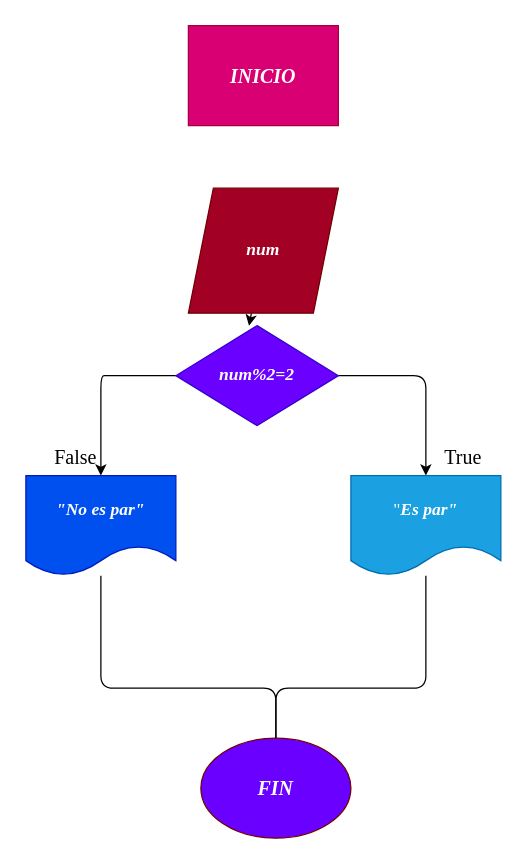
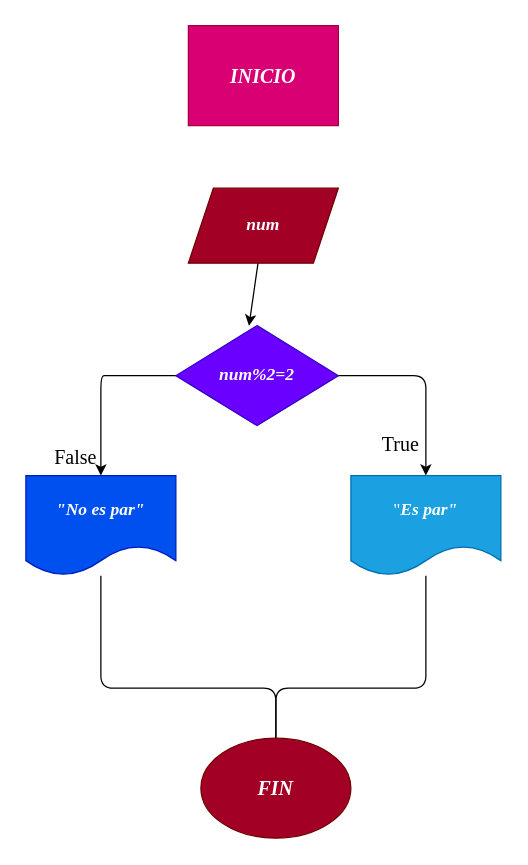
  <mxCell id="0" />
  <mxCell id="1" parent="0" />
  <mxCell id="2" value="INICIO" style="whiteSpace=wrap;html=1;fontFamily=Georgia;fontStyle=3;fontSize=16;fillColor=#d80073;fontColor=#ffffff;strokeColor=#A50040;rounded=0;" parent="1" vertex="1"><mxGeometry x="150" y="20" width="120" height="80" as="geometry" /></mxCell>
  <mxCell id="3" style="edgeStyle=none;html=1;entryX=0.45;entryY=0.002;entryDx=0;entryDy=0;entryPerimeter=0;" parent="1" source="4" target="7" edge="1"><mxGeometry relative="1" as="geometry"><mxPoint x="210" y="230" as="targetPoint" /></mxGeometry></mxCell>
- <mxCell id="4" value="num" style="shape=parallelogram;perimeter=parallelogramPerimeter;whiteSpace=wrap;html=1;fixedSize=1;fontFamily=Georgia;fontStyle=3;fontSize=14;fillColor=#a20025;fontColor=#ffffff;strokeColor=#6F0000;" parent="1" vertex="1"><mxGeometry x="150" y="150" width="120" height="100" as="geometry" /></mxCell>
+ <mxCell id="4" value="num" style="shape=parallelogram;perimeter=parallelogramPerimeter;whiteSpace=wrap;html=1;fixedSize=1;fontFamily=Georgia;fontStyle=3;fontSize=14;fillColor=#a20025;fontColor=#ffffff;strokeColor=#6F0000;" parent="1" vertex="1"><mxGeometry x="150" y="150" width="120" height="60" as="geometry" /></mxCell>
  <mxCell id="5" value="" style="edgeStyle=none;html=1;" edge="1" parent="1" source="7"><mxGeometry relative="1" as="geometry"><mxPoint x="80" y="380" as="targetPoint" /><Array as="points"><mxPoint x="90" y="300" /><mxPoint x="80" y="300" /><mxPoint x="80" y="350" /></Array></mxGeometry></mxCell>
  <mxCell id="6" value="" style="edgeStyle=none;html=1;entryX=0.5;entryY=0;entryDx=0;entryDy=0;" edge="1" parent="1" source="7" target="11"><mxGeometry relative="1" as="geometry"><mxPoint x="340" y="370" as="targetPoint" /><Array as="points"><mxPoint x="340" y="300" /></Array></mxGeometry></mxCell>
  <mxCell id="7" value="&lt;font face=&quot;Georgia&quot; style=&quot;font-size: 14px;&quot;&gt;&lt;b&gt;&lt;i&gt;num%2=2&lt;/i&gt;&lt;/b&gt;&lt;/font&gt;" style="rhombus;whiteSpace=wrap;html=1;fillColor=#6a00ff;fontColor=#ffffff;strokeColor=#3700CC;" parent="1" vertex="1"><mxGeometry x="140" y="260" width="130" height="80" as="geometry" /></mxCell>
  <mxCell id="8" value="" style="edgeStyle=none;html=1;fontFamily=Tahoma;fontSize=14;" edge="1" parent="1" source="9"><mxGeometry relative="1" as="geometry"><mxPoint x="220" y="600" as="targetPoint" /><Array as="points"><mxPoint x="80" y="550" /><mxPoint x="220" y="550" /></Array></mxGeometry></mxCell>
  <mxCell id="9" value="&quot;No es par&quot;" style="shape=document;whiteSpace=wrap;html=1;boundedLbl=1;fontFamily=Tahoma;fontStyle=3;fontSize=14;fillColor=#0050ef;fontColor=#ffffff;strokeColor=#001DBC;" vertex="1" parent="1"><mxGeometry x="20" y="380" width="120" height="80" as="geometry" /></mxCell>
  <mxCell id="10" value="" style="edgeStyle=none;html=1;fontFamily=Tahoma;fontSize=14;" edge="1" parent="1" source="11"><mxGeometry relative="1" as="geometry"><mxPoint x="220" y="600" as="targetPoint" /><Array as="points"><mxPoint x="340" y="550" /><mxPoint x="220" y="550" /></Array></mxGeometry></mxCell>
  <mxCell id="11" value="&quot;&lt;b&gt;&lt;i&gt;Es par&quot;&lt;/i&gt;&lt;/b&gt;" style="shape=document;whiteSpace=wrap;html=1;boundedLbl=1;fontSize=14;fontFamily=Tahoma;fillColor=#1ba1e2;fontColor=#ffffff;strokeColor=#006EAF;" vertex="1" parent="1"><mxGeometry x="280" y="380" width="120" height="80" as="geometry" /></mxCell>
- <mxCell id="12" value="FIN" style="ellipse;whiteSpace=wrap;html=1;fontFamily=Tahoma;fontSize=16;fontStyle=3;fillColor=#6a00ff;fontColor=#ffffff;strokeColor=#6F0000;" vertex="1" parent="1"><mxGeometry x="160" y="590" width="120" height="80" as="geometry" /></mxCell>
- <mxCell id="13" value="True" style="text;html=1;strokeColor=none;fillColor=none;align=center;verticalAlign=middle;whiteSpace=wrap;rounded=0;fontFamily=Tahoma;fontSize=16;" vertex="1" parent="1"><mxGeometry x="340" y="350" width="60" height="30" as="geometry" /></mxCell>
+ <mxCell id="12" value="FIN" style="ellipse;whiteSpace=wrap;html=1;fontFamily=Tahoma;fontSize=16;fontStyle=3;fillColor=#a20025;fontColor=#ffffff;strokeColor=#6F0000;" vertex="1" parent="1"><mxGeometry x="160" y="590" width="120" height="80" as="geometry" /></mxCell>
+ <mxCell id="13" value="True" style="text;html=1;strokeColor=none;fillColor=none;align=center;verticalAlign=middle;whiteSpace=wrap;rounded=0;fontFamily=Tahoma;fontSize=16;" vertex="1" parent="1"><mxGeometry x="290" y="340" width="60" height="30" as="geometry" /></mxCell>
  <mxCell id="14" value="False" style="text;html=1;strokeColor=none;fillColor=none;align=center;verticalAlign=middle;whiteSpace=wrap;rounded=0;fontFamily=Tahoma;fontSize=16;" vertex="1" parent="1"><mxGeometry x="30" y="350" width="60" height="30" as="geometry" /></mxCell>
